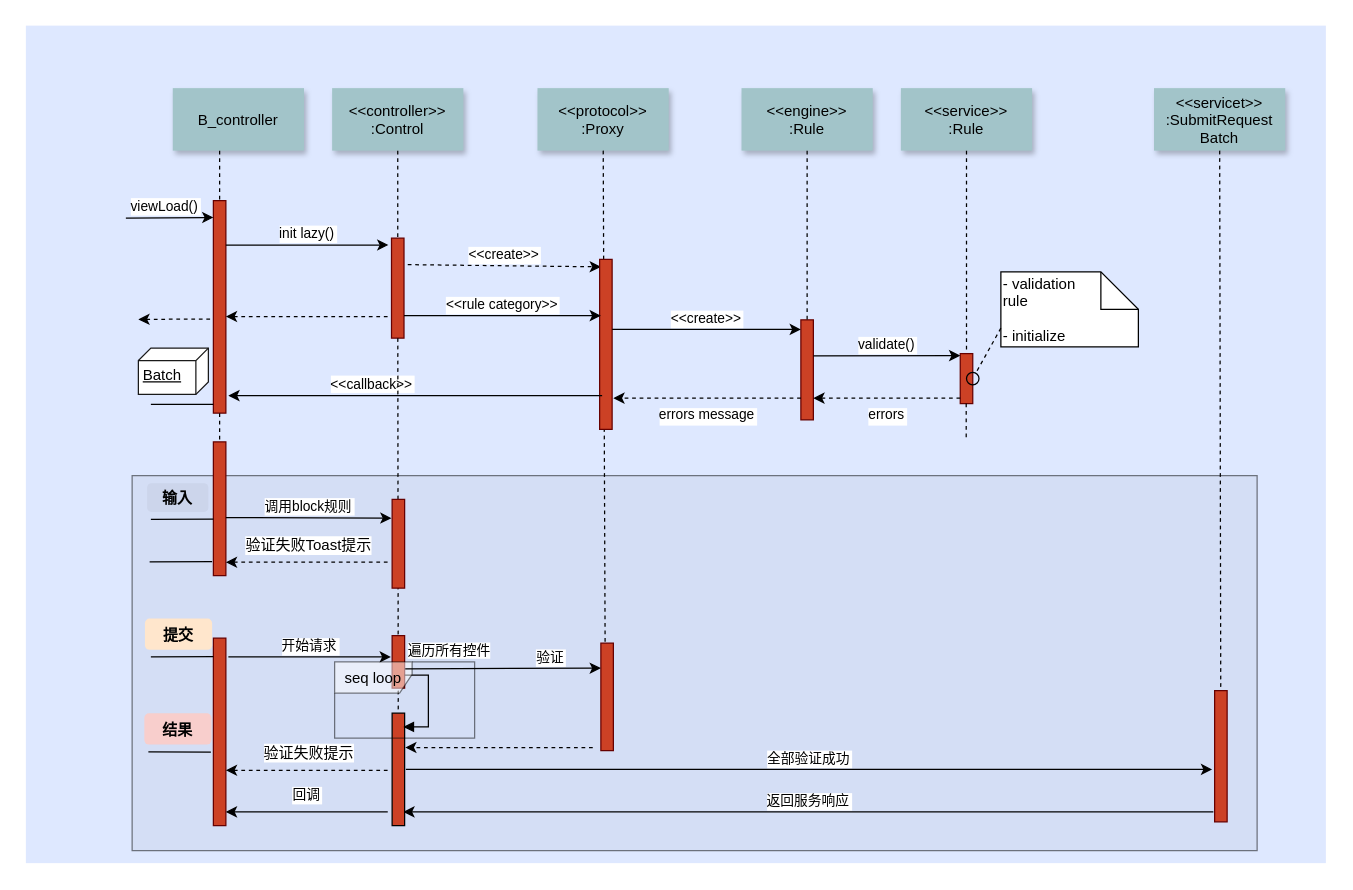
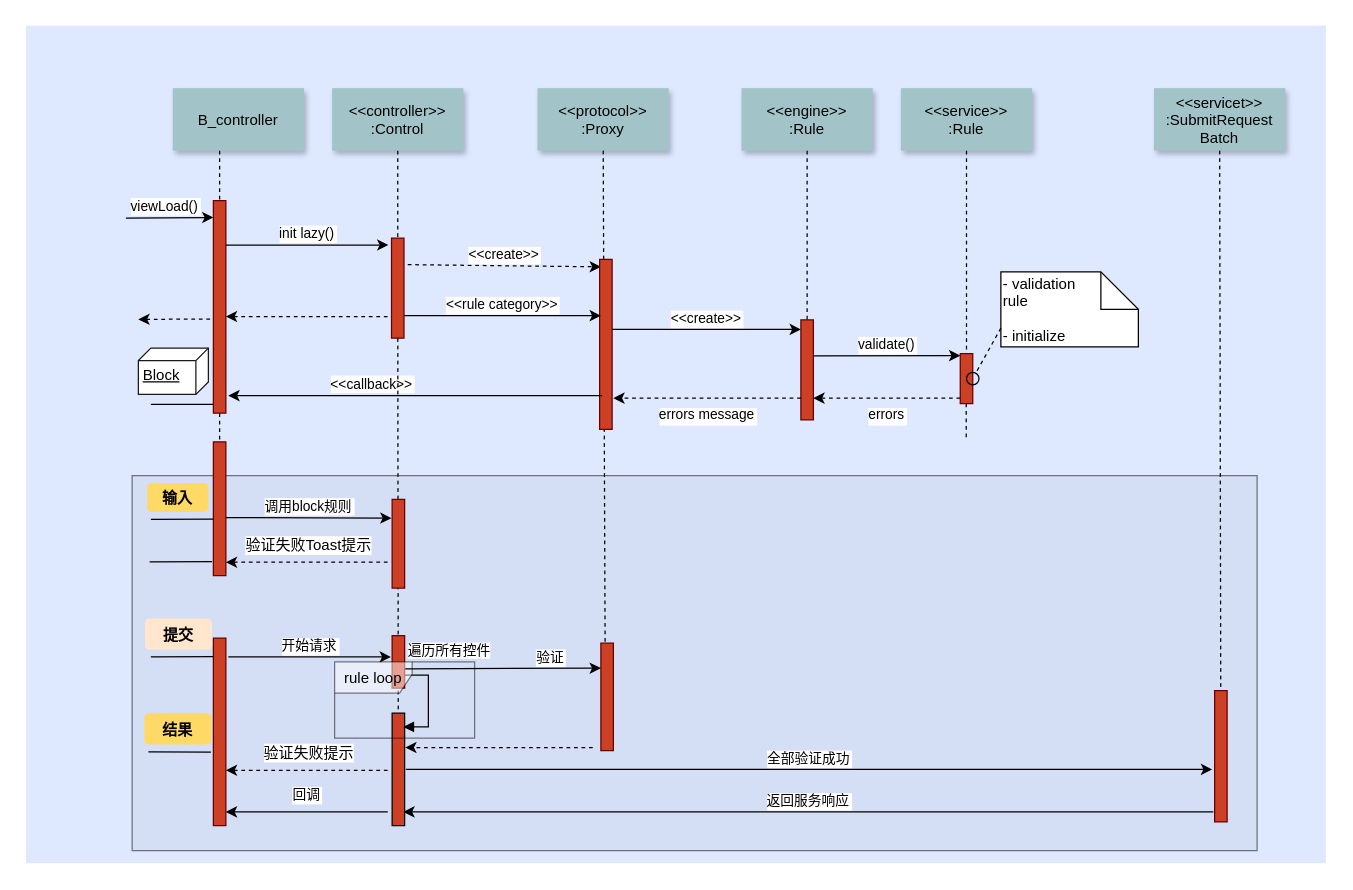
  <mxCell id="0" />
  <mxCell id="1" parent="0" />
  <mxCell id="2" value="" style="fillColor=#DEE8FF;strokeColor=none" parent="1" vertex="1"><mxGeometry x="20" y="20" width="1040" height="670" as="geometry" /></mxCell>
  <mxCell id="3" value="" style="fillColor=#CCD5EB;opacity=50;" parent="1" vertex="1"><mxGeometry x="105" y="380" width="900" height="300" as="geometry" /></mxCell>
  <mxCell id="4" value="" style="fillColor=#CC4125;strokeColor=#660000" parent="1" vertex="1"><mxGeometry x="170" y="160" width="10" height="170" as="geometry" /></mxCell>
  <mxCell id="5" value="viewLoad()" style="edgeStyle=none;verticalLabelPosition=top;verticalAlign=bottom;labelPosition=left;align=right" parent="1" edge="1"><mxGeometry width="100" height="100" as="geometry"><mxPoint x="100" y="174" as="sourcePoint" /><mxPoint x="170" y="173.5" as="targetPoint" /><mxPoint x="25" as="offset" /></mxGeometry></mxCell>
  <mxCell id="6" value="B_controller" style="shadow=1;fillColor=#A2C4C9;strokeColor=none" parent="1" vertex="1"><mxGeometry x="137.5" y="70" width="105" height="50" as="geometry" /></mxCell>
  <mxCell id="7" value="" style="fillColor=#CC4125;strokeColor=#660000" parent="1" vertex="1"><mxGeometry x="312.5" y="190" width="10" height="80" as="geometry" /></mxCell>
  <mxCell id="8" value="&lt;&lt;controller&gt;&gt;&#10;:Control" style="shadow=1;fillColor=#A2C4C9;strokeColor=none" parent="1" vertex="1"><mxGeometry x="265" y="70" width="105" height="50" as="geometry" /></mxCell>
  <mxCell id="9" value="" style="edgeStyle=none;endArrow=none;dashed=1" parent="1" source="8" target="7" edge="1"><mxGeometry x="272.335" y="165" width="100" height="100" as="geometry"><mxPoint x="317.259" y="120" as="sourcePoint" /><mxPoint x="317.576" y="175" as="targetPoint" /></mxGeometry></mxCell>
  <mxCell id="10" value="init lazy()" style="edgeStyle=none;verticalLabelPosition=top;verticalAlign=bottom" parent="1" edge="1"><mxGeometry x="220" y="98" width="100" height="100" as="geometry"><mxPoint x="180" y="195.5" as="sourcePoint" /><mxPoint x="310" y="195.5" as="targetPoint" /></mxGeometry></mxCell>
  <mxCell id="11" value="" style="edgeStyle=none;verticalLabelPosition=top;verticalAlign=bottom;endArrow=none;startArrow=classic;dashed=1" parent="1" edge="1"><mxGeometry x="220" y="155.259" width="100" height="100" as="geometry"><mxPoint x="180" y="252.759" as="sourcePoint" /><mxPoint x="310" y="252.759" as="targetPoint" /></mxGeometry></mxCell>
  <mxCell id="12" value="" style="edgeStyle=none;verticalLabelPosition=top;verticalAlign=bottom;labelPosition=left;align=right;endArrow=none;startArrow=classic;dashed=1" parent="1" edge="1"><mxGeometry x="110" y="144.759" width="100" height="100" as="geometry"><mxPoint x="110" y="255" as="sourcePoint" /><mxPoint x="170" y="254.759" as="targetPoint" /></mxGeometry></mxCell>
  <mxCell id="13" value="&lt;&lt;create&gt;&gt;" style="edgeStyle=none;verticalLabelPosition=top;verticalAlign=bottom;dashed=1;entryX=-0.3;entryY=0.044;entryDx=0;entryDy=0;entryPerimeter=0;" parent="1" edge="1"><mxGeometry x="388.455" y="113.916" width="100" height="100" as="geometry"><mxPoint x="325.5" y="211.206" as="sourcePoint" /><mxPoint x="480" y="212.984" as="targetPoint" /></mxGeometry></mxCell>
  <mxCell id="14" value="&lt;&lt;protocol&gt;&gt;&#10;:Proxy" style="shadow=1;fillColor=#A2C4C9;strokeColor=none" parent="1" vertex="1"><mxGeometry x="429.284" y="70" width="105" height="50" as="geometry" /></mxCell>
  <mxCell id="15" value="" style="edgeStyle=none;endArrow=none;dashed=1;entryX=0.35;entryY=0.364;entryDx=0;entryDy=0;entryPerimeter=0;" parent="1" source="14" target="64" edge="1"><mxGeometry x="437.043" y="270" width="100" height="100" as="geometry"><mxPoint x="484.543" y="230" as="sourcePoint" /><mxPoint x="484.543" y="250" as="targetPoint" /></mxGeometry></mxCell>
  <mxCell id="16" value="" style="fillColor=#CC4125;strokeColor=#660000" parent="1" vertex="1"><mxGeometry x="479" y="207" width="10" height="136" as="geometry" /></mxCell>
  <mxCell id="17" value="&lt;&lt;rule category&gt;&gt;" style="edgeStyle=elbowEdgeStyle;elbow=vertical;verticalLabelPosition=top;verticalAlign=bottom" parent="1" edge="1"><mxGeometry x="350" y="280" width="100" height="100" as="geometry"><mxPoint x="322.5" y="252" as="sourcePoint" /><mxPoint x="480" y="252" as="targetPoint" /></mxGeometry></mxCell>
  <mxCell id="18" value="" style="fillColor=#CC4125;strokeColor=#660000" parent="1" vertex="1"><mxGeometry x="640" y="255.394" width="10" height="80" as="geometry" /></mxCell>
  <mxCell id="19" value="&lt;&lt;engine&gt;&gt;&#10;:Rule" style="shadow=1;fillColor=#A2C4C9;strokeColor=none" parent="1" vertex="1"><mxGeometry x="592.5" y="70" width="105" height="50" as="geometry" /></mxCell>
  <mxCell id="20" value="" style="edgeStyle=none;endArrow=none;dashed=1" parent="1" source="19" target="18" edge="1"><mxGeometry x="614.488" y="175.0" width="100" height="100" as="geometry"><mxPoint x="644.653" y="120" as="sourcePoint" /><mxPoint x="644.653" y="270" as="targetPoint" /></mxGeometry></mxCell>
  <mxCell id="21" value="&lt;&lt;service&gt;&gt;&#10;:Rule" style="shadow=1;fillColor=#A2C4C9;strokeColor=none" parent="1" vertex="1"><mxGeometry x="720" y="70" width="105" height="50" as="geometry" /></mxCell>
  <mxCell id="22" value="" style="edgeStyle=none;endArrow=none;dashed=1" parent="1" source="21" target="23" edge="1"><mxGeometry x="727.335" y="165" width="100" height="100" as="geometry"><mxPoint x="772.259" y="120" as="sourcePoint" /><mxPoint x="772.576" y="175" as="targetPoint" /></mxGeometry></mxCell>
  <mxCell id="23" value="" style="fillColor=#CC4125;strokeColor=#660000" parent="1" vertex="1"><mxGeometry x="767.5" y="282.394" width="10" height="40" as="geometry" /></mxCell>
  <mxCell id="24" value="&lt;&lt;create&gt;&gt;" style="edgeStyle=elbowEdgeStyle;elbow=vertical;verticalLabelPosition=top;verticalAlign=bottom" parent="1" source="16" target="18" edge="1"><mxGeometry x="540" y="253" width="100" height="100" as="geometry"><mxPoint x="510" y="363" as="sourcePoint" /><mxPoint x="610" y="263" as="targetPoint" /><Array as="points"><mxPoint x="560" y="263" /></Array></mxGeometry></mxCell>
  <mxCell id="25" value="errors message" style="edgeStyle=elbowEdgeStyle;elbow=vertical;dashed=1;verticalLabelPosition=bottom;verticalAlign=top" parent="1" edge="1"><mxGeometry x="550" y="240" width="100" height="100" as="geometry"><mxPoint x="640" y="318" as="sourcePoint" /><mxPoint x="490" y="318" as="targetPoint" /><Array as="points"><mxPoint x="563" y="318" /></Array></mxGeometry></mxCell>
  <mxCell id="26" value="&lt;&lt;servicet&gt;&gt;&#10;:SubmitRequest&#10;Batch" style="shadow=1;fillColor=#A2C4C9;strokeColor=none" parent="1" vertex="1"><mxGeometry x="922.5" y="70" width="105" height="50" as="geometry" /></mxCell>
  <mxCell id="27" value="" style="edgeStyle=elbowEdgeStyle;elbow=horizontal;endArrow=none;dashed=1" parent="1" source="6" target="4" edge="1"><mxGeometry x="230.0" y="310" width="100" height="100" as="geometry"><mxPoint x="200" y="420" as="sourcePoint" /><mxPoint x="300" y="320" as="targetPoint" /></mxGeometry></mxCell>
  <mxCell id="28" value="validate()" style="edgeStyle=elbowEdgeStyle;elbow=vertical;verticalLabelPosition=top;verticalAlign=bottom" parent="1" edge="1"><mxGeometry x="550" y="244.736" width="100" height="100" as="geometry"><mxPoint x="650" y="284.13" as="sourcePoint" /><mxPoint x="767.5" y="284.13" as="targetPoint" /><Array as="points" /></mxGeometry></mxCell>
  <mxCell id="29" value="errors" style="edgeStyle=elbowEdgeStyle;elbow=vertical;dashed=1;verticalLabelPosition=bottom;verticalAlign=top" parent="1" edge="1"><mxGeometry x="560" y="288.653" width="100" height="100" as="geometry"><mxPoint x="767.5" y="318.047" as="sourcePoint" /><mxPoint x="650" y="318.047" as="targetPoint" /><Array as="points" /></mxGeometry></mxCell>
  <mxCell id="30" value="" style="edgeStyle=elbowEdgeStyle;elbow=horizontal;endArrow=none;dashed=1" parent="1" edge="1"><mxGeometry x="932.259" y="223" width="100" height="100" as="geometry"><mxPoint x="772.259" y="322.394" as="sourcePoint" /><mxPoint x="772" y="350" as="targetPoint" /><Array as="points"><mxPoint x="772.259" y="343" /></Array></mxGeometry></mxCell>
  <mxCell id="31" value="" style="ellipse;fillColor=none" parent="1" vertex="1"><mxGeometry x="772.5" y="297.394" width="10.0" height="10" as="geometry" /></mxCell>
  <mxCell id="32" value=" - validation&#10;rule&#10;&#10; - initialize" style="shape=note;align=left" parent="1" vertex="1"><mxGeometry x="800" y="217" width="110" height="60" as="geometry" /></mxCell>
  <mxCell id="33" value="" style="edgeStyle=none;endArrow=none;dashed=1;exitX=0;exitY=0.75;exitDx=0;exitDy=0;exitPerimeter=0;" parent="1" source="32" target="31" edge="1"><mxGeometry x="1030" y="163" width="100" height="100" as="geometry"><mxPoint x="807.934" y="283" as="sourcePoint" /><mxPoint x="1100" y="173" as="targetPoint" /></mxGeometry></mxCell>
  <mxCell id="34" value="" style="fillColor=#CC4125;strokeColor=#660000" parent="1" vertex="1"><mxGeometry x="170" y="353" width="10" height="107" as="geometry" /></mxCell>
  <mxCell id="35" value="             &lt;&lt;callback&gt;&gt;                                " style="edgeStyle=elbowEdgeStyle;elbow=vertical;dashed=0;verticalLabelPosition=top;verticalAlign=bottom;align=right;exitX=0.2;exitY=0.801;exitDx=0;exitDy=0;exitPerimeter=0;entryX=1.2;entryY=0.918;entryDx=0;entryDy=0;entryPerimeter=0;" parent="1" source="16" target="4" edge="1"><mxGeometry x="190" y="285.759" width="100" height="100" as="geometry"><mxPoint x="485" y="316" as="sourcePoint" /><mxPoint x="200" y="320" as="targetPoint" /><Array as="points" /></mxGeometry></mxCell>
  <mxCell id="36" value="" style="edgeStyle=none;dashed=1;endArrow=none" parent="1" edge="1"><mxGeometry x="50" y="283" width="100" height="100" as="geometry"><mxPoint x="175" y="330" as="sourcePoint" /><mxPoint x="175" y="353" as="targetPoint" /></mxGeometry></mxCell>
  <mxCell id="37" value="" style="edgeStyle=elbowEdgeStyle;elbow=vertical;endArrow=none" parent="1" edge="1"><mxGeometry x="60" y="263" width="100" height="100" as="geometry"><mxPoint x="170" y="323" as="sourcePoint" /><mxPoint x="120" y="323" as="targetPoint" /></mxGeometry></mxCell>
  <mxCell id="38" value="" style="fillColor=#CC4125;strokeColor=#660000" parent="1" vertex="1"><mxGeometry x="971" y="552" width="10" height="105" as="geometry" /></mxCell>
  <mxCell id="39" value="" style="edgeStyle=none;endArrow=none;dashed=1" parent="1" source="26" target="38" edge="1"><mxGeometry x="956.571" y="205" width="100" height="100" as="geometry"><mxPoint x="1001.736" y="160" as="sourcePoint" /><mxPoint x="1001.736" y="339.394" as="targetPoint" /></mxGeometry></mxCell>
  <mxCell id="40" value="调用block规则" style="edgeStyle=elbowEdgeStyle;elbow=vertical;verticalLabelPosition=top;verticalAlign=bottom" parent="1" edge="1"><mxGeometry x="212.5" y="403.583" width="100" height="100" as="geometry"><mxPoint x="180" y="413.583" as="sourcePoint" /><mxPoint x="312.5" y="413.583" as="targetPoint" /><Array as="points" /></mxGeometry></mxCell>
  <mxCell id="41" value="" style="edgeStyle=none;endArrow=none;dashed=1;entryX=0.49;entryY=0;entryDx=0;entryDy=0;entryPerimeter=0;" parent="1" source="7" target="56" edge="1"><mxGeometry x="376.571" y="339.697" width="100" height="100" as="geometry"><mxPoint x="421.736" y="294.697" as="sourcePoint" /><mxPoint x="421.736" y="474.091" as="targetPoint" /></mxGeometry></mxCell>
  <mxCell id="42" value="开始请求" style="edgeStyle=elbowEdgeStyle;elbow=vertical;verticalLabelPosition=top;verticalAlign=bottom;exitX=1;exitY=0.366;exitDx=0;exitDy=0;exitPerimeter=0;" parent="1" edge="1"><mxGeometry x="532" y="473.806" width="100" height="100" as="geometry"><mxPoint x="182" y="525" as="sourcePoint" /><mxPoint x="312" y="525" as="targetPoint" /><Array as="points" /></mxGeometry></mxCell>
  <mxCell id="43" value="" style="fillColor=#CC4125;strokeColor=#660000" parent="1" vertex="1"><mxGeometry x="170" y="510" width="10" height="150" as="geometry" /></mxCell>
  <mxCell id="44" value="返回服务响应" style="edgeStyle=elbowEdgeStyle;elbow=horizontal;verticalLabelPosition=bottom;verticalAlign=bottom;exitX=0;exitY=0.75;exitDx=0;exitDy=0;" parent="1" edge="1"><mxGeometry x="540" y="592.078" width="100" height="100" as="geometry"><mxPoint x="970" y="649" as="sourcePoint" /><mxPoint x="322" y="649" as="targetPoint" /><Array as="points" /></mxGeometry></mxCell>
- <mxCell id="45" value="输入" style="rounded=1;fontStyle=1;fillColor=#ccd5eb;strokeColor=none;" parent="1" vertex="1"><mxGeometry x="117" y="386" width="49" height="23" as="geometry" /></mxCell>
+ <mxCell id="45" value="输入" style="rounded=1;fontStyle=1;fillColor=#FFD966;strokeColor=none" parent="1" vertex="1"><mxGeometry x="117" y="386" width="49" height="23" as="geometry" /></mxCell>
  <mxCell id="46" value="提交" style="rounded=1;fontStyle=1;fillColor=#ffe6cc;strokeColor=none;" parent="1" vertex="1"><mxGeometry x="115.25" y="494.394" width="53.75" height="25" as="geometry" /></mxCell>
- <mxCell id="47" value="结果" style="rounded=1;fontStyle=1;fillColor=#f8cecc;strokeColor=none;" parent="1" vertex="1"><mxGeometry x="114.75" y="570.116" width="53.75" height="25" as="geometry" /></mxCell>
+ <mxCell id="47" value="结果" style="rounded=1;fontStyle=1;fillColor=#FFD966;strokeColor=none" parent="1" vertex="1"><mxGeometry x="114.75" y="570.116" width="53.75" height="25" as="geometry" /></mxCell>
  <mxCell id="48" value="" style="edgeStyle=elbowEdgeStyle;elbow=vertical;endArrow=none" parent="1" edge="1"><mxGeometry x="60.0" y="354.711" width="100" height="100" as="geometry"><mxPoint x="170" y="414.711" as="sourcePoint" /><mxPoint x="120" y="414.711" as="targetPoint" /></mxGeometry></mxCell>
  <mxCell id="49" value="" style="edgeStyle=elbowEdgeStyle;elbow=vertical;endArrow=none" parent="1" edge="1"><mxGeometry x="58" y="541.211" width="100" height="100" as="geometry"><mxPoint x="168" y="601.211" as="sourcePoint" /><mxPoint x="118" y="601.211" as="targetPoint" /></mxGeometry></mxCell>
  <mxCell id="50" value="" style="edgeStyle=elbowEdgeStyle;elbow=vertical;endArrow=none" parent="1" edge="1"><mxGeometry x="60.0" y="464.711" width="100" height="100" as="geometry"><mxPoint x="170" y="524.711" as="sourcePoint" /><mxPoint x="120" y="524.711" as="targetPoint" /></mxGeometry></mxCell>
  <mxCell id="51" value="" style="edgeStyle=none;verticalLabelPosition=top;verticalAlign=bottom;endArrow=none;startArrow=classic;dashed=1" parent="1" edge="1"><mxGeometry x="220" y="351.759" width="100" height="100" as="geometry"><mxPoint x="180" y="449.259" as="sourcePoint" /><mxPoint x="310" y="449.259" as="targetPoint" /></mxGeometry></mxCell>
  <mxCell id="52" value="验证失败Toast提示" style="text;html=1;align=center;verticalAlign=middle;resizable=0;points=[];;labelBackgroundColor=#ffffff;" parent="51" vertex="1" connectable="0"><mxGeometry relative="1" as="geometry"><mxPoint y="-14" as="offset" /></mxGeometry></mxCell>
- <mxCell id="53" value="Batch" style="verticalAlign=top;align=left;spacingTop=8;spacingLeft=2;spacingRight=12;shape=cube;size=10;direction=south;fontStyle=4;html=1;strokeColor=#1A1A1A;" parent="1" vertex="1"><mxGeometry x="110" y="278" width="56" height="37" as="geometry" /></mxCell>
+ <mxCell id="53" value="Block" style="verticalAlign=top;align=left;spacingTop=8;spacingLeft=2;spacingRight=12;shape=cube;size=10;direction=south;fontStyle=4;html=1;strokeColor=#1A1A1A;" parent="1" vertex="1"><mxGeometry x="110" y="278" width="56" height="37" as="geometry" /></mxCell>
  <mxCell id="54" value="" style="edgeStyle=elbowEdgeStyle;elbow=vertical;endArrow=none" parent="1" edge="1"><mxGeometry x="59.0" y="388.711" width="100" height="100" as="geometry"><mxPoint x="169" y="448.711" as="sourcePoint" /><mxPoint x="119" y="448.711" as="targetPoint" /></mxGeometry></mxCell>
  <mxCell id="55" value="" style="fillColor=#CC4125;strokeColor=#660000" parent="1" vertex="1"><mxGeometry x="313" y="508" width="10" height="42" as="geometry" /></mxCell>
  <mxCell id="56" value="" style="html=1;points=[];perimeter=orthogonalPerimeter;fillColor=#CC4125;" parent="1" vertex="1"><mxGeometry x="313" y="570" width="10" height="90" as="geometry" /></mxCell>
  <mxCell id="57" value="遍历所有控件" style="edgeStyle=orthogonalEdgeStyle;html=1;align=left;spacingLeft=2;endArrow=block;rounded=0;entryX=1;entryY=0;exitX=1;exitY=0.75;exitDx=0;exitDy=0;" parent="1" source="55" edge="1"><mxGeometry x="-0.525" y="-28" relative="1" as="geometry"><mxPoint x="324" y="530" as="sourcePoint" /><Array as="points"><mxPoint x="342" y="540" /><mxPoint x="342" y="581" /></Array><mxPoint x="322" y="581" as="targetPoint" /><mxPoint x="8" y="-20" as="offset" /></mxGeometry></mxCell>
- <mxCell id="58" value="seq loop" style="shape=umlFrame;whiteSpace=wrap;html=1;width=62;height=25;opacity=50;" parent="1" vertex="1"><mxGeometry x="267" y="529" width="112" height="61" as="geometry" /></mxCell>
+ <mxCell id="58" value="rule loop" style="shape=umlFrame;whiteSpace=wrap;html=1;width=62;height=25;opacity=50;" parent="1" vertex="1"><mxGeometry x="267" y="529" width="112" height="61" as="geometry" /></mxCell>
  <mxCell id="59" value="" style="fillColor=#CC4125;strokeColor=#660000" parent="1" vertex="1"><mxGeometry x="313" y="399" width="10" height="71" as="geometry" /></mxCell>
  <mxCell id="60" value="" style="edgeStyle=none;verticalLabelPosition=top;verticalAlign=bottom;endArrow=none;startArrow=classic;dashed=1" parent="1" edge="1"><mxGeometry x="220" y="518.259" width="100" height="100" as="geometry"><mxPoint x="180" y="615.759" as="sourcePoint" /><mxPoint x="310" y="615.759" as="targetPoint" /></mxGeometry></mxCell>
  <mxCell id="61" value="验证失败提示" style="text;html=1;align=center;verticalAlign=middle;resizable=0;points=[];;labelBackgroundColor=#ffffff;" parent="60" vertex="1" connectable="0"><mxGeometry relative="1" as="geometry"><mxPoint y="-14" as="offset" /></mxGeometry></mxCell>
  <mxCell id="62" value="全部验证成功" style="edgeStyle=elbowEdgeStyle;elbow=vertical;verticalLabelPosition=top;verticalAlign=bottom;entryX=1.3;entryY=0.657;entryDx=0;entryDy=0;entryPerimeter=0;" parent="1" edge="1"><mxGeometry x="346" y="643.5" width="100" height="100" as="geometry"><mxPoint x="324" y="615" as="sourcePoint" /><mxPoint x="969" y="615" as="targetPoint" /><Array as="points" /></mxGeometry></mxCell>
  <mxCell id="63" value="回调" style="edgeStyle=elbowEdgeStyle;elbow=vertical;verticalLabelPosition=top;verticalAlign=bottom;entryX=0.078;entryY=0.89;entryDx=0;entryDy=0;entryPerimeter=0;" parent="1" edge="1"><mxGeometry x="-173" y="114" width="100" height="100" as="geometry"><mxPoint x="309.5" y="649" as="sourcePoint" /><mxPoint x="180" y="649" as="targetPoint" /><mxPoint y="-5" as="offset" /></mxGeometry></mxCell>
  <mxCell id="64" value="" style="fillColor=#CC4125;strokeColor=#660000" parent="1" vertex="1"><mxGeometry x="480" y="514" width="10" height="86" as="geometry" /></mxCell>
  <mxCell id="65" value="验证" style="edgeStyle=elbowEdgeStyle;elbow=vertical;verticalLabelPosition=top;verticalAlign=bottom;entryX=0;entryY=0.233;entryDx=0;entryDy=0;entryPerimeter=0;" parent="1" target="64" edge="1"><mxGeometry width="100" height="100" as="geometry"><mxPoint x="323.5" y="534.5" as="sourcePoint" /><mxPoint x="470" y="534" as="targetPoint" /><mxPoint x="38" as="offset" /></mxGeometry></mxCell>
  <mxCell id="66" value="" style="edgeStyle=elbowEdgeStyle;elbow=vertical;dashed=1;verticalLabelPosition=bottom;verticalAlign=top" parent="1" edge="1"><mxGeometry x="383.5" y="519.5" width="100" height="100" as="geometry"><mxPoint x="473.5" y="597.5" as="sourcePoint" /><mxPoint x="323.5" y="597.5" as="targetPoint" /><Array as="points"><mxPoint x="396.5" y="597.5" /></Array></mxGeometry></mxCell>
